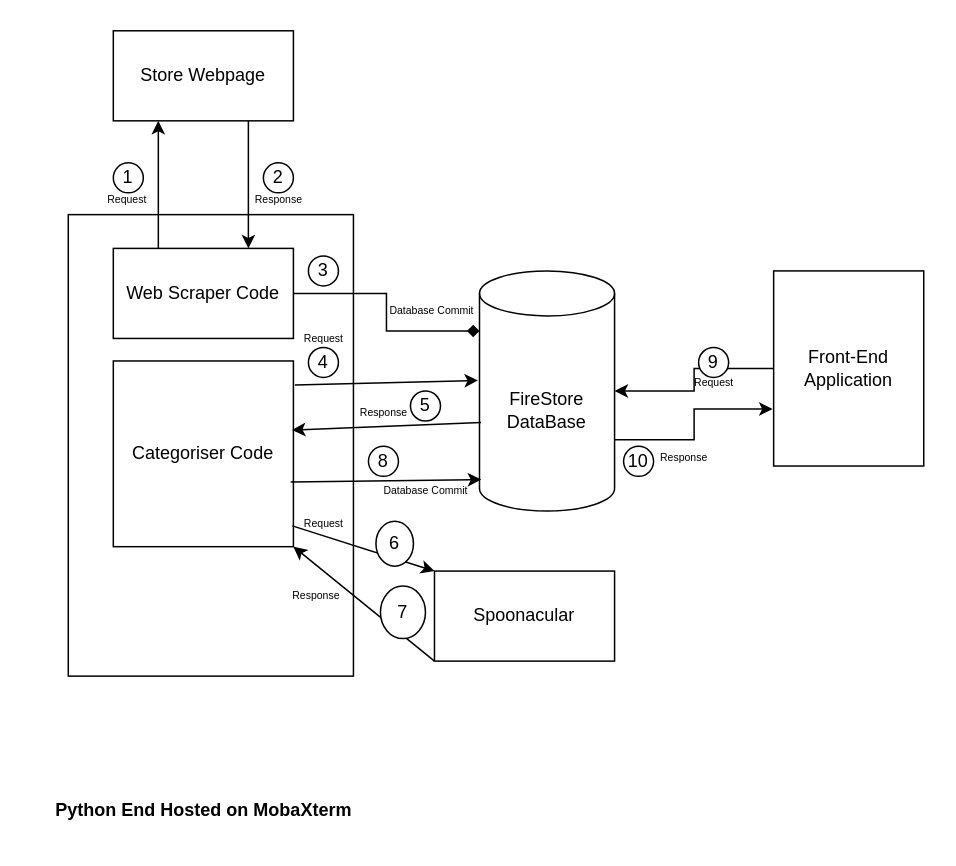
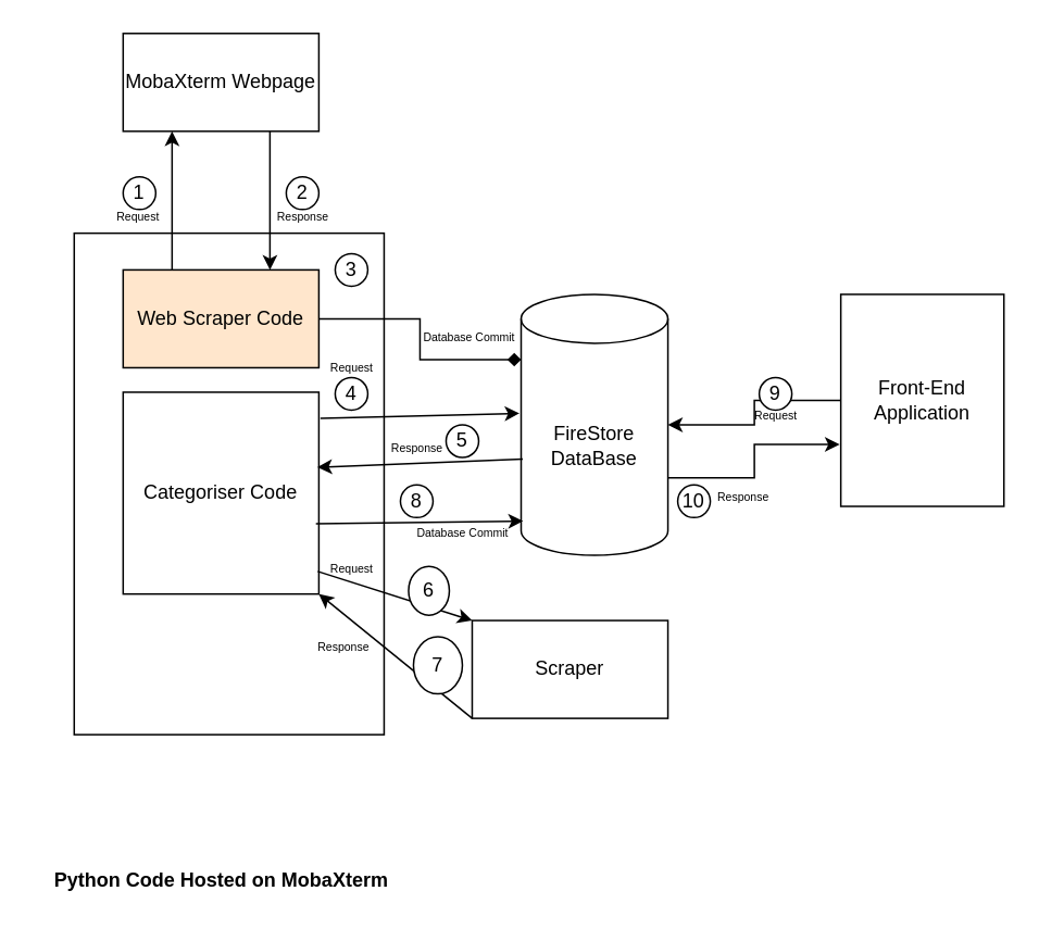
  <mxCell id="0" />
  <mxCell id="1" parent="0" />
  <mxCell id="2" value="" style="rounded=0;whiteSpace=wrap;html=1;" vertex="1" parent="1"><mxGeometry x="45" y="142.5" width="190" height="307.5" as="geometry" /></mxCell>
  <mxCell id="3" value="FireStore DataBase" style="shape=cylinder3;whiteSpace=wrap;html=1;boundedLbl=1;backgroundOutline=1;size=15;" vertex="1" parent="1"><mxGeometry x="319" y="180" width="90" height="160" as="geometry" /></mxCell>
  <mxCell id="4" value="Front-End Application" style="rounded=0;whiteSpace=wrap;html=1;" vertex="1" parent="1"><mxGeometry x="515" y="180" width="100" height="130" as="geometry" /></mxCell>
  <mxCell id="5" style="edgeStyle=orthogonalEdgeStyle;rounded=0;orthogonalLoop=1;jettySize=auto;html=1;exitX=0;exitY=0.5;exitDx=0;exitDy=0;entryX=1;entryY=0.5;entryDx=0;entryDy=0;entryPerimeter=0;" edge="1" parent="1" source="4" target="3"><mxGeometry relative="1" as="geometry" /></mxCell>
  <mxCell id="6" style="edgeStyle=orthogonalEdgeStyle;rounded=0;orthogonalLoop=1;jettySize=auto;html=1;exitX=0.75;exitY=1;exitDx=0;exitDy=0;entryX=0.75;entryY=0;entryDx=0;entryDy=0;" edge="1" parent="1" source="7" target="9"><mxGeometry relative="1" as="geometry" /></mxCell>
- <mxCell id="7" value="Store Webpage" style="rounded=0;whiteSpace=wrap;html=1;" vertex="1" parent="1"><mxGeometry x="75" y="20" width="120" height="60" as="geometry" /></mxCell>
+ <mxCell id="7" value="MobaXterm Webpage" style="rounded=0;whiteSpace=wrap;html=1;" vertex="1" parent="1"><mxGeometry x="75" y="20" width="120" height="60" as="geometry" /></mxCell>
  <mxCell id="8" style="edgeStyle=orthogonalEdgeStyle;rounded=0;orthogonalLoop=1;jettySize=auto;html=1;exitX=0.25;exitY=0;exitDx=0;exitDy=0;entryX=0.25;entryY=1;entryDx=0;entryDy=0;" edge="1" parent="1" source="9" target="7"><mxGeometry relative="1" as="geometry" /></mxCell>
- <mxCell id="9" value="Web Scraper Code" style="rounded=0;whiteSpace=wrap;html=1;" vertex="1" parent="1"><mxGeometry x="75" y="165" width="120" height="60" as="geometry" /></mxCell>
+ <mxCell id="9" value="Web Scraper Code" style="rounded=0;whiteSpace=wrap;html=1;fillColor=#ffe6cc;" vertex="1" parent="1"><mxGeometry x="75" y="165" width="120" height="60" as="geometry" /></mxCell>
  <mxCell id="10" style="edgeStyle=orthogonalEdgeStyle;rounded=0;orthogonalLoop=1;jettySize=auto;html=1;exitX=1;exitY=0.5;exitDx=0;exitDy=0;entryX=0;entryY=0;entryDx=0;entryDy=40;entryPerimeter=0;endArrow=diamond;" edge="1" parent="1" source="9" target="3"><mxGeometry relative="1" as="geometry" /></mxCell>
  <mxCell id="11" value="Categoriser Code" style="rounded=0;whiteSpace=wrap;html=1;" vertex="1" parent="1"><mxGeometry x="75" y="240" width="120" height="123.75" as="geometry" /></mxCell>
- <mxCell id="12" value="&lt;b&gt;Python End Hosted on MobaXterm&lt;/b&gt;" style="text;html=1;align=center;verticalAlign=middle;resizable=0;points=[];autosize=1;strokeColor=none;fillColor=none;" vertex="1" parent="1"><mxGeometry x="20" y="525" width="230" height="30" as="geometry" /></mxCell>
- <mxCell id="13" value="Spoonacular" style="rounded=0;whiteSpace=wrap;html=1;" vertex="1" parent="1"><mxGeometry x="289" y="380" width="120" height="60" as="geometry" /></mxCell>
+ <mxCell id="12" value="&lt;b&gt;Python Code Hosted on MobaXterm&lt;/b&gt;" style="text;html=1;align=center;verticalAlign=middle;resizable=0;points=[];autosize=1;strokeColor=none;fillColor=none;" vertex="1" parent="1"><mxGeometry x="20" y="525" width="230" height="30" as="geometry" /></mxCell>
+ <mxCell id="13" value="Scraper" style="rounded=0;whiteSpace=wrap;html=1;" vertex="1" parent="1"><mxGeometry x="289" y="380" width="120" height="60" as="geometry" /></mxCell>
  <mxCell id="14" value="" style="endArrow=classic;html=1;rounded=0;exitX=1.008;exitY=0.129;exitDx=0;exitDy=0;exitPerimeter=0;entryX=-0.011;entryY=0.456;entryDx=0;entryDy=0;entryPerimeter=0;" edge="1" parent="1" source="11" target="3"><mxGeometry width="50" height="50" relative="1" as="geometry"><mxPoint x="325" y="370" as="sourcePoint" /><mxPoint x="375" y="320" as="targetPoint" /></mxGeometry></mxCell>
  <mxCell id="15" value="" style="endArrow=classic;html=1;rounded=0;exitX=0.011;exitY=0.631;exitDx=0;exitDy=0;exitPerimeter=0;entryX=0.992;entryY=0.372;entryDx=0;entryDy=0;entryPerimeter=0;" edge="1" parent="1" source="3" target="11"><mxGeometry width="50" height="50" relative="1" as="geometry"><mxPoint x="325" y="370" as="sourcePoint" /><mxPoint x="375" y="320" as="targetPoint" /></mxGeometry></mxCell>
  <mxCell id="16" value="" style="endArrow=classic;html=1;rounded=0;exitX=0.994;exitY=0.888;exitDx=0;exitDy=0;entryX=0;entryY=0;entryDx=0;entryDy=0;exitPerimeter=0;" edge="1" parent="1" source="11" target="13"><mxGeometry width="50" height="50" relative="1" as="geometry"><mxPoint x="325" y="370" as="sourcePoint" /><mxPoint x="375" y="320" as="targetPoint" /></mxGeometry></mxCell>
  <mxCell id="17" value="" style="endArrow=classic;html=1;rounded=0;exitX=0;exitY=1;exitDx=0;exitDy=0;entryX=1;entryY=1;entryDx=0;entryDy=0;" edge="1" parent="1" source="13" target="11"><mxGeometry width="50" height="50" relative="1" as="geometry"><mxPoint x="325" y="370" as="sourcePoint" /><mxPoint x="375" y="320" as="targetPoint" /></mxGeometry></mxCell>
  <mxCell id="18" value="1" style="ellipse;whiteSpace=wrap;html=1;aspect=fixed;strokeColor=default;align=center;verticalAlign=middle;fontFamily=Helvetica;fontSize=12;fontColor=default;fillColor=default;" vertex="1" parent="1"><mxGeometry x="75" y="108" width="20" height="20" as="geometry" /></mxCell>
  <mxCell id="19" value="2" style="ellipse;whiteSpace=wrap;html=1;aspect=fixed;strokeColor=default;align=center;verticalAlign=middle;fontFamily=Helvetica;fontSize=12;fontColor=default;fillColor=default;" vertex="1" parent="1"><mxGeometry x="175" y="108" width="20" height="20" as="geometry" /></mxCell>
- <mxCell id="20" value="3" style="ellipse;whiteSpace=wrap;html=1;aspect=fixed;strokeColor=default;align=center;verticalAlign=middle;fontFamily=Helvetica;fontSize=12;fontColor=default;fillColor=default;" vertex="1" parent="1"><mxGeometry x="205" y="170" width="20" height="20" as="geometry" /></mxCell>
+ <mxCell id="20" value="3" style="ellipse;whiteSpace=wrap;html=1;aspect=fixed;strokeColor=default;align=center;verticalAlign=middle;fontFamily=Helvetica;fontSize=12;fontColor=default;fillColor=default;" vertex="1" parent="1"><mxGeometry x="205" y="155" width="20" height="20" as="geometry" /></mxCell>
  <mxCell id="21" value="4" style="ellipse;whiteSpace=wrap;html=1;aspect=fixed;strokeColor=default;align=center;verticalAlign=middle;fontFamily=Helvetica;fontSize=12;fontColor=default;fillColor=default;" vertex="1" parent="1"><mxGeometry x="205" y="231" width="20" height="20" as="geometry" /></mxCell>
  <mxCell id="22" value="5" style="ellipse;whiteSpace=wrap;html=1;aspect=fixed;strokeColor=default;align=center;verticalAlign=middle;fontFamily=Helvetica;fontSize=12;fontColor=default;fillColor=default;" vertex="1" parent="1"><mxGeometry x="273" y="260" width="20" height="20" as="geometry" /></mxCell>
  <mxCell id="23" value="6" style="ellipse;whiteSpace=wrap;html=1;aspect=fixed;strokeColor=default;align=center;verticalAlign=middle;fontFamily=Helvetica;fontSize=12;fontColor=default;fillColor=default;" vertex="1" parent="1"><mxGeometry x="250" y="346.75" width="25" height="30" as="geometry" /></mxCell>
  <mxCell id="24" value="7" style="ellipse;whiteSpace=wrap;html=1;aspect=fixed;strokeColor=default;align=center;verticalAlign=middle;fontFamily=Helvetica;fontSize=12;fontColor=default;fillColor=default;" vertex="1" parent="1"><mxGeometry x="253" y="390" width="30" height="35" as="geometry" /></mxCell>
  <mxCell id="25" value="" style="endArrow=classic;html=1;rounded=0;exitX=0.985;exitY=0.652;exitDx=0;exitDy=0;exitPerimeter=0;entryX=0.013;entryY=0.869;entryDx=0;entryDy=0;entryPerimeter=0;" edge="1" parent="1" source="11" target="3"><mxGeometry width="50" height="50" relative="1" as="geometry"><mxPoint x="325" y="310" as="sourcePoint" /><mxPoint x="375" y="260" as="targetPoint" /></mxGeometry></mxCell>
  <mxCell id="26" value="8" style="ellipse;whiteSpace=wrap;html=1;aspect=fixed;strokeColor=default;align=center;verticalAlign=middle;fontFamily=Helvetica;fontSize=12;fontColor=default;fillColor=default;" vertex="1" parent="1"><mxGeometry x="245" y="296.88" width="20" height="20" as="geometry" /></mxCell>
  <mxCell id="27" value="9" style="ellipse;whiteSpace=wrap;html=1;aspect=fixed;strokeColor=default;align=center;verticalAlign=middle;fontFamily=Helvetica;fontSize=12;fontColor=default;fillColor=default;" vertex="1" parent="1"><mxGeometry x="465" y="231" width="20" height="20" as="geometry" /></mxCell>
  <mxCell id="28" value="&lt;font style=&quot;font-size: 7px;&quot;&gt;Request&lt;/font&gt;" style="text;html=1;align=center;verticalAlign=middle;resizable=0;points=[];autosize=1;strokeColor=none;fillColor=none;" vertex="1" parent="1"><mxGeometry x="59" y="115.5" width="50" height="30" as="geometry" /></mxCell>
  <mxCell id="29" value="&lt;font style=&quot;font-size: 7px;&quot;&gt;Response&lt;/font&gt;" style="text;html=1;align=center;verticalAlign=middle;resizable=0;points=[];autosize=1;strokeColor=none;fillColor=none;" vertex="1" parent="1"><mxGeometry x="155" y="115.5" width="60" height="30" as="geometry" /></mxCell>
  <mxCell id="30" value="&lt;font style=&quot;font-size: 7px;&quot;&gt;Database Commit&lt;/font&gt;" style="text;html=1;align=center;verticalAlign=middle;resizable=0;points=[];autosize=1;strokeColor=none;fillColor=none;" vertex="1" parent="1"><mxGeometry x="247" y="190" width="80" height="30" as="geometry" /></mxCell>
  <mxCell id="31" value="&lt;font style=&quot;font-size: 7px;&quot;&gt;Request&lt;/font&gt;" style="text;html=1;align=center;verticalAlign=middle;resizable=0;points=[];autosize=1;strokeColor=none;fillColor=none;" vertex="1" parent="1"><mxGeometry x="190" y="209" width="50" height="30" as="geometry" /></mxCell>
  <mxCell id="32" value="&lt;font style=&quot;font-size: 7px;&quot;&gt;Response&lt;/font&gt;" style="text;html=1;align=center;verticalAlign=middle;resizable=0;points=[];autosize=1;strokeColor=none;fillColor=none;" vertex="1" parent="1"><mxGeometry x="225" y="258" width="60" height="30" as="geometry" /></mxCell>
  <mxCell id="33" value="&lt;font style=&quot;font-size: 7px;&quot;&gt;Request&lt;/font&gt;" style="text;html=1;align=center;verticalAlign=middle;resizable=0;points=[];autosize=1;strokeColor=none;fillColor=none;" vertex="1" parent="1"><mxGeometry x="190" y="331.75" width="50" height="30" as="geometry" /></mxCell>
  <mxCell id="34" value="&lt;font style=&quot;font-size: 7px;&quot;&gt;Response&lt;/font&gt;" style="text;html=1;align=center;verticalAlign=middle;resizable=0;points=[];autosize=1;strokeColor=none;fillColor=none;" vertex="1" parent="1"><mxGeometry x="180" y="380" width="60" height="30" as="geometry" /></mxCell>
  <mxCell id="35" value="&lt;font style=&quot;font-size: 7px;&quot;&gt;Database Commit&lt;/font&gt;" style="text;html=1;align=center;verticalAlign=middle;resizable=0;points=[];autosize=1;strokeColor=none;fillColor=none;" vertex="1" parent="1"><mxGeometry x="243" y="310" width="80" height="30" as="geometry" /></mxCell>
  <mxCell id="36" value="&lt;font style=&quot;font-size: 7px;&quot;&gt;Request&lt;/font&gt;" style="text;html=1;align=center;verticalAlign=middle;resizable=0;points=[];autosize=1;strokeColor=none;fillColor=none;" vertex="1" parent="1"><mxGeometry x="450" y="238" width="50" height="30" as="geometry" /></mxCell>
  <mxCell id="37" style="edgeStyle=orthogonalEdgeStyle;rounded=0;orthogonalLoop=1;jettySize=auto;html=1;exitX=1;exitY=0;exitDx=0;exitDy=112.5;exitPerimeter=0;entryX=-0.007;entryY=0.708;entryDx=0;entryDy=0;entryPerimeter=0;" edge="1" parent="1" source="3" target="4"><mxGeometry relative="1" as="geometry" /></mxCell>
  <mxCell id="38" value="10" style="ellipse;whiteSpace=wrap;html=1;aspect=fixed;strokeColor=default;align=center;verticalAlign=middle;fontFamily=Helvetica;fontSize=12;fontColor=default;fillColor=default;" vertex="1" parent="1"><mxGeometry x="415" y="296.88" width="20" height="20" as="geometry" /></mxCell>
  <mxCell id="39" value="&lt;font style=&quot;font-size: 7px;&quot;&gt;Response&lt;/font&gt;" style="text;html=1;align=center;verticalAlign=middle;resizable=0;points=[];autosize=1;strokeColor=none;fillColor=none;" vertex="1" parent="1"><mxGeometry x="425" y="288" width="60" height="30" as="geometry" /></mxCell>
